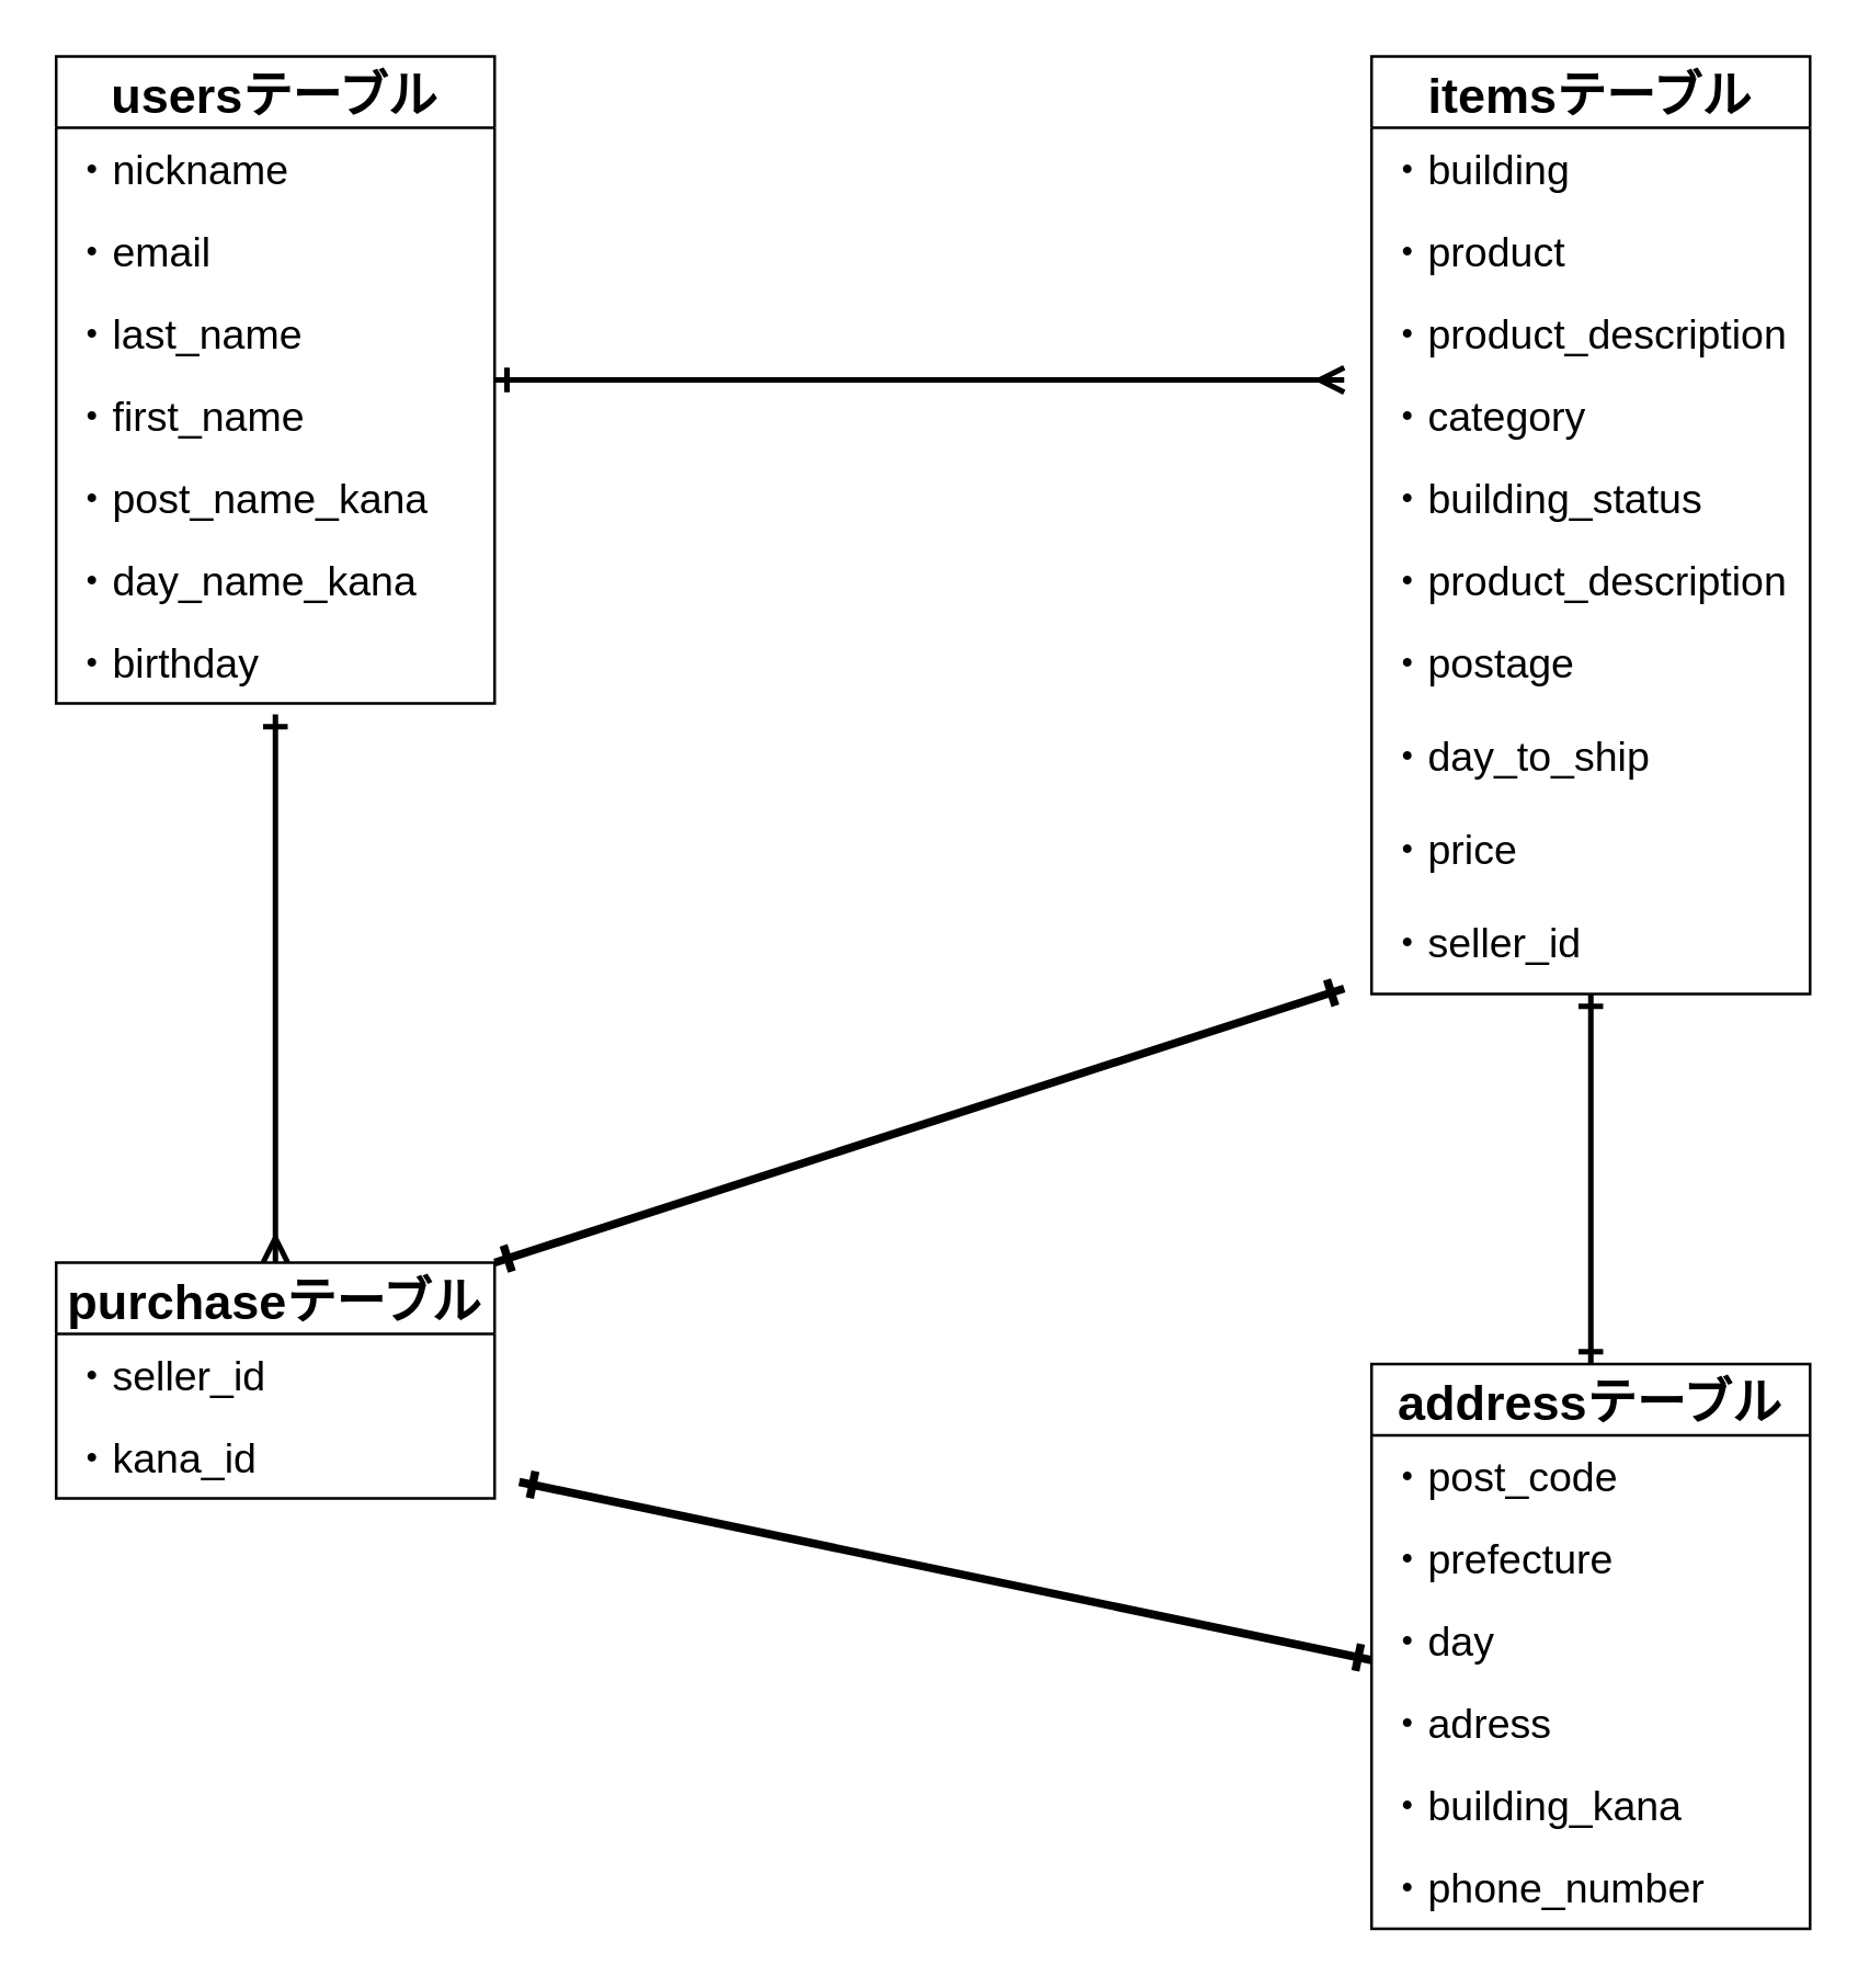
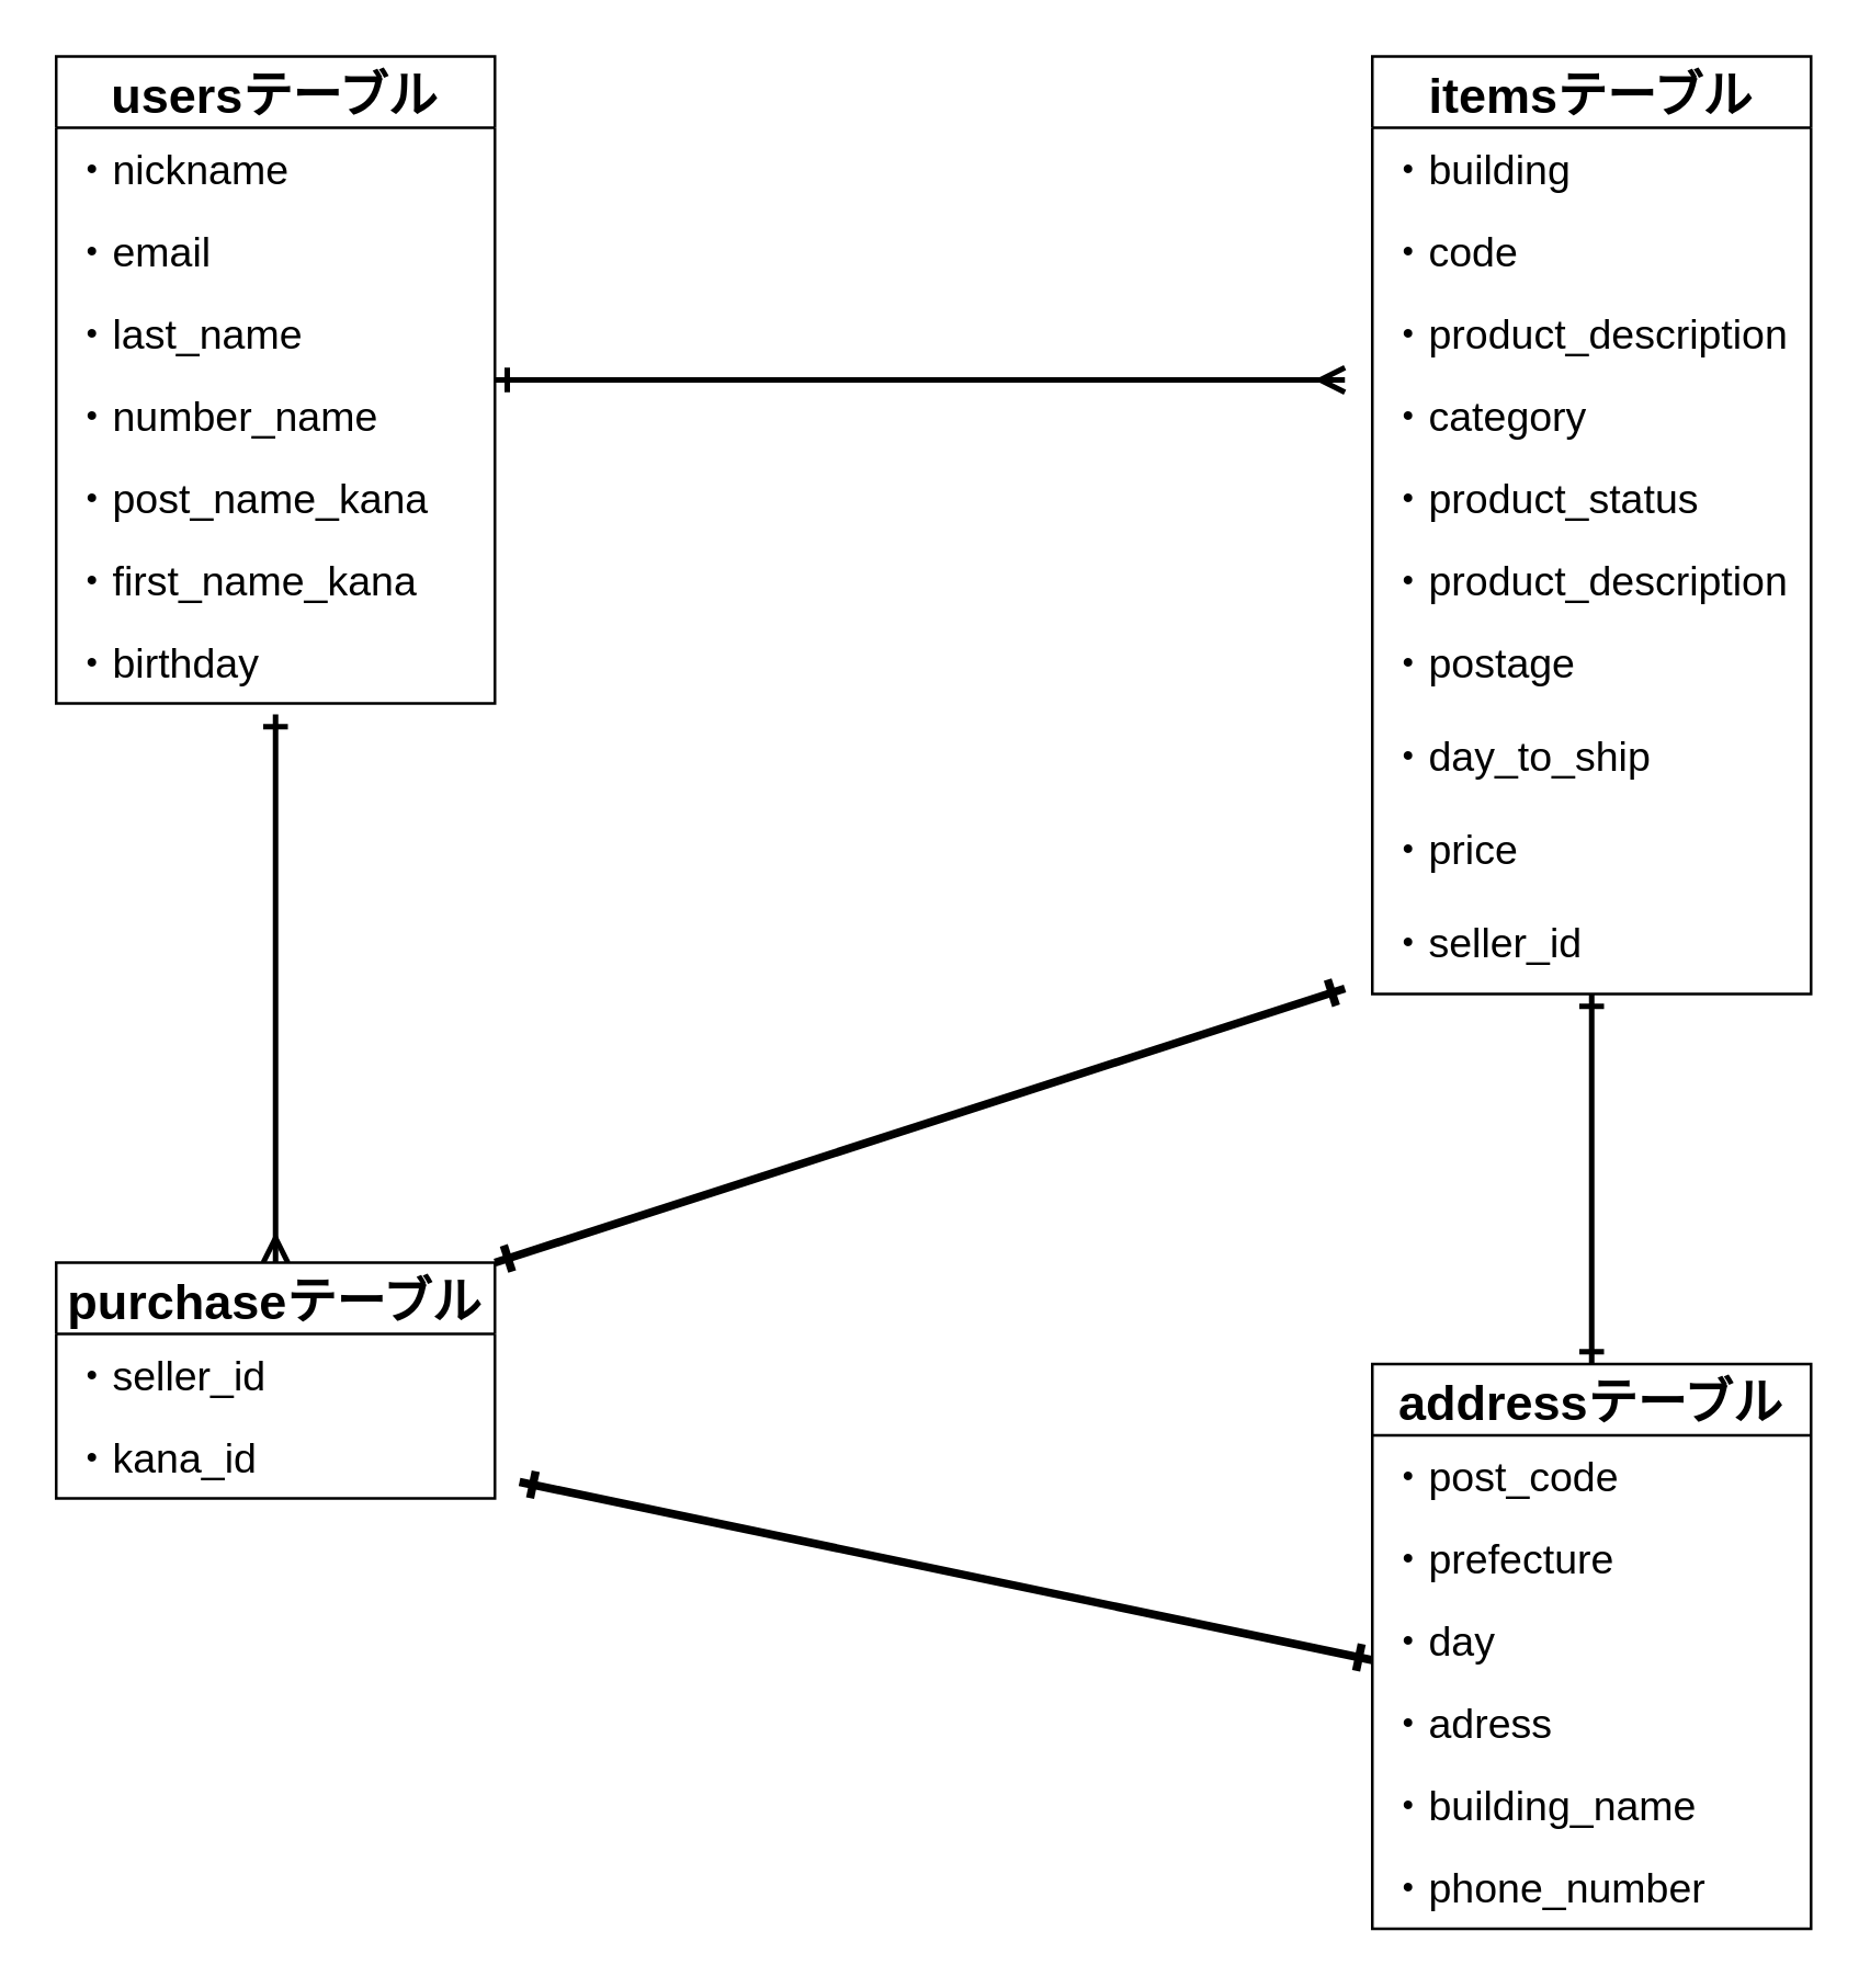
  <mxCell id="0" />
  <mxCell id="1" parent="0" />
  <mxCell id="2" value="" style="edgeStyle=orthogonalEdgeStyle;rounded=0;sketch=0;jumpStyle=none;jumpSize=6;orthogonalLoop=1;jettySize=auto;html=1;shadow=0;startArrow=ERone;startFill=0;endArrow=ERmany;endFill=0;targetPerimeterSpacing=0;strokeColor=#FFFFFF;strokeWidth=2;" parent="1" edge="1"><mxGeometry relative="1" as="geometry"><mxPoint x="600" y="40" as="sourcePoint" /><mxPoint x="600" y="40" as="targetPoint" /></mxGeometry></mxCell>
  <mxCell id="3" value="" style="edgeStyle=orthogonalEdgeStyle;rounded=0;sketch=0;jumpStyle=none;jumpSize=6;orthogonalLoop=1;jettySize=auto;html=1;shadow=0;startArrow=ERone;startFill=0;endArrow=ERmany;endFill=0;targetPerimeterSpacing=0;strokeColor=#FFFFFF;strokeWidth=2;" parent="1" edge="1"><mxGeometry relative="1" as="geometry"><mxPoint x="120" y="360" as="sourcePoint" /><mxPoint x="120" y="360" as="targetPoint" /></mxGeometry></mxCell>
  <mxCell id="4" value="" style="edgeStyle=orthogonalEdgeStyle;rounded=0;sketch=0;jumpStyle=none;jumpSize=6;orthogonalLoop=1;jettySize=auto;html=1;shadow=0;startArrow=ERone;startFill=0;endArrow=ERmany;endFill=0;targetPerimeterSpacing=0;strokeColor=#FFFFFF;strokeWidth=2;" parent="1" edge="1"><mxGeometry relative="1" as="geometry"><mxPoint x="600" y="360" as="sourcePoint" /><mxPoint x="600" y="360" as="targetPoint" /></mxGeometry></mxCell>
  <mxCell id="5" value="" style="edgeStyle=orthogonalEdgeStyle;rounded=0;sketch=0;jumpStyle=none;jumpSize=6;orthogonalLoop=1;jettySize=auto;html=1;shadow=0;startArrow=ERone;startFill=0;endArrow=ERmany;endFill=0;targetPerimeterSpacing=0;strokeWidth=2;fontSize=15;strokeColor=#000000;" parent="1" source="6" edge="1"><mxGeometry relative="1" as="geometry"><mxPoint x="490" y="138" as="targetPoint" /></mxGeometry></mxCell>
  <mxCell id="6" value="usersテーブル" style="swimlane;fontStyle=1;childLayout=stackLayout;horizontal=1;startSize=26;horizontalStack=0;resizeParent=1;resizeParentMax=0;resizeLast=0;collapsible=1;marginBottom=0;align=center;fontSize=18;rounded=0;" parent="1" vertex="1"><mxGeometry x="20" y="20" width="160" height="236" as="geometry"><mxRectangle x="80" y="80" width="120" height="26" as="alternateBounds" /></mxGeometry></mxCell>
  <mxCell id="7" value="・nickname&#10;" style="text;strokeColor=none;fillColor=none;spacingLeft=4;spacingRight=4;overflow=hidden;rotatable=0;points=[[0,0.5],[1,0.5]];portConstraint=eastwest;fontSize=15;" parent="6" vertex="1"><mxGeometry y="26" width="160" height="30" as="geometry" /></mxCell>
  <mxCell id="8" value="・email" style="text;strokeColor=none;fillColor=none;spacingLeft=4;spacingRight=4;overflow=hidden;rotatable=0;points=[[0,0.5],[1,0.5]];portConstraint=eastwest;fontSize=15;" parent="6" vertex="1"><mxGeometry y="56" width="160" height="30" as="geometry" /></mxCell>
  <mxCell id="9" value="・last_name&#10;" style="text;strokeColor=none;fillColor=none;spacingLeft=4;spacingRight=4;overflow=hidden;rotatable=0;points=[[0,0.5],[1,0.5]];portConstraint=eastwest;fontSize=15;" vertex="1" parent="6"><mxGeometry y="86" width="160" height="30" as="geometry" /></mxCell>
- <mxCell id="10" value="・first_name" style="text;strokeColor=none;fillColor=none;spacingLeft=4;spacingRight=4;overflow=hidden;rotatable=0;points=[[0,0.5],[1,0.5]];portConstraint=eastwest;fontSize=15;" vertex="1" parent="6"><mxGeometry y="116" width="160" height="30" as="geometry" /></mxCell>
+ <mxCell id="10" value="・number_name" style="text;strokeColor=none;fillColor=none;spacingLeft=4;spacingRight=4;overflow=hidden;rotatable=0;points=[[0,0.5],[1,0.5]];portConstraint=eastwest;fontSize=15;" vertex="1" parent="6"><mxGeometry y="116" width="160" height="30" as="geometry" /></mxCell>
  <mxCell id="11" value="・post_name_kana" style="text;strokeColor=none;fillColor=none;spacingLeft=4;spacingRight=4;overflow=hidden;rotatable=0;points=[[0,0.5],[1,0.5]];portConstraint=eastwest;fontSize=15;" vertex="1" parent="6"><mxGeometry y="146" width="160" height="30" as="geometry" /></mxCell>
- <mxCell id="12" value="・day_name_kana" style="text;strokeColor=none;fillColor=none;spacingLeft=4;spacingRight=4;overflow=hidden;rotatable=0;points=[[0,0.5],[1,0.5]];portConstraint=eastwest;fontSize=15;" vertex="1" parent="6"><mxGeometry y="176" width="160" height="30" as="geometry" /></mxCell>
+ <mxCell id="12" value="・first_name_kana" style="text;strokeColor=none;fillColor=none;spacingLeft=4;spacingRight=4;overflow=hidden;rotatable=0;points=[[0,0.5],[1,0.5]];portConstraint=eastwest;fontSize=15;" vertex="1" parent="6"><mxGeometry y="176" width="160" height="30" as="geometry" /></mxCell>
  <mxCell id="13" value="・birthday" style="text;strokeColor=none;fillColor=none;spacingLeft=4;spacingRight=4;overflow=hidden;rotatable=0;points=[[0,0.5],[1,0.5]];portConstraint=eastwest;fontSize=15;" vertex="1" parent="6"><mxGeometry y="206" width="160" height="30" as="geometry" /></mxCell>
  <mxCell id="14" value="itemsテーブル" style="swimlane;fontStyle=1;childLayout=stackLayout;horizontal=1;startSize=26;horizontalStack=0;resizeParent=1;resizeParentMax=0;resizeLast=0;collapsible=1;marginBottom=0;align=center;fontSize=18;rounded=0;" parent="1" vertex="1"><mxGeometry x="500" y="20" width="160" height="342" as="geometry"><mxRectangle x="80" y="80" width="120" height="26" as="alternateBounds" /></mxGeometry></mxCell>
  <mxCell id="15" value="・building&#10;&#10;" style="text;strokeColor=none;fillColor=none;spacingLeft=4;spacingRight=4;overflow=hidden;rotatable=0;points=[[0,0.5],[1,0.5]];portConstraint=eastwest;fontSize=15;" parent="14" vertex="1"><mxGeometry y="26" width="160" height="30" as="geometry" /></mxCell>
- <mxCell id="16" value="・product&#10;" style="text;strokeColor=none;fillColor=none;spacingLeft=4;spacingRight=4;overflow=hidden;rotatable=0;points=[[0,0.5],[1,0.5]];portConstraint=eastwest;fontSize=15;" parent="14" vertex="1"><mxGeometry y="56" width="160" height="30" as="geometry" /></mxCell>
+ <mxCell id="16" value="・code&#10;" style="text;strokeColor=none;fillColor=none;spacingLeft=4;spacingRight=4;overflow=hidden;rotatable=0;points=[[0,0.5],[1,0.5]];portConstraint=eastwest;fontSize=15;" parent="14" vertex="1"><mxGeometry y="56" width="160" height="30" as="geometry" /></mxCell>
  <mxCell id="17" value="・product_description&#10;&#10;" style="text;strokeColor=none;fillColor=none;spacingLeft=4;spacingRight=4;overflow=hidden;rotatable=0;points=[[0,0.5],[1,0.5]];portConstraint=eastwest;fontSize=15;" parent="14" vertex="1"><mxGeometry y="86" width="160" height="30" as="geometry" /></mxCell>
  <mxCell id="18" value="・category&#10;&#10;" style="text;strokeColor=none;fillColor=none;spacingLeft=4;spacingRight=4;overflow=hidden;rotatable=0;points=[[0,0.5],[1,0.5]];portConstraint=eastwest;fontSize=15;" parent="14" vertex="1"><mxGeometry y="116" width="160" height="30" as="geometry" /></mxCell>
- <mxCell id="19" value="・building_status&#10;" style="text;strokeColor=none;fillColor=none;spacingLeft=4;spacingRight=4;overflow=hidden;rotatable=0;points=[[0,0.5],[1,0.5]];portConstraint=eastwest;fontSize=15;" parent="14" vertex="1"><mxGeometry y="146" width="160" height="30" as="geometry" /></mxCell>
+ <mxCell id="19" value="・product_status&#10;" style="text;strokeColor=none;fillColor=none;spacingLeft=4;spacingRight=4;overflow=hidden;rotatable=0;points=[[0,0.5],[1,0.5]];portConstraint=eastwest;fontSize=15;" parent="14" vertex="1"><mxGeometry y="146" width="160" height="30" as="geometry" /></mxCell>
  <mxCell id="20" value="・product_description&#10;&#10;" style="text;strokeColor=none;fillColor=none;spacingLeft=4;spacingRight=4;overflow=hidden;rotatable=0;points=[[0,0.5],[1,0.5]];portConstraint=eastwest;fontSize=15;" parent="14" vertex="1"><mxGeometry y="176" width="160" height="30" as="geometry" /></mxCell>
  <mxCell id="21" value="・postage&#10;" style="text;strokeColor=none;fillColor=none;spacingLeft=4;spacingRight=4;overflow=hidden;rotatable=0;points=[[0,0.5],[1,0.5]];portConstraint=eastwest;fontSize=15;" vertex="1" parent="14"><mxGeometry y="206" width="160" height="34" as="geometry" /></mxCell>
  <mxCell id="22" value="・day_to_ship&#10;" style="text;strokeColor=none;fillColor=none;spacingLeft=4;spacingRight=4;overflow=hidden;rotatable=0;points=[[0,0.5],[1,0.5]];portConstraint=eastwest;fontSize=15;" vertex="1" parent="14"><mxGeometry y="240" width="160" height="34" as="geometry" /></mxCell>
  <mxCell id="23" value="・price&#10;" style="text;strokeColor=none;fillColor=none;spacingLeft=4;spacingRight=4;overflow=hidden;rotatable=0;points=[[0,0.5],[1,0.5]];portConstraint=eastwest;fontSize=15;" vertex="1" parent="14"><mxGeometry y="274" width="160" height="34" as="geometry" /></mxCell>
  <mxCell id="24" value="・seller_id&#10;&#10;" style="text;strokeColor=none;fillColor=none;spacingLeft=4;spacingRight=4;overflow=hidden;rotatable=0;points=[[0,0.5],[1,0.5]];portConstraint=eastwest;fontSize=15;" parent="14" vertex="1"><mxGeometry y="308" width="160" height="34" as="geometry" /></mxCell>
  <mxCell id="25" value="addressテーブル" style="swimlane;fontStyle=1;childLayout=stackLayout;horizontal=1;startSize=26;horizontalStack=0;resizeParent=1;resizeParentMax=0;resizeLast=0;collapsible=1;marginBottom=0;align=center;fontSize=18;rounded=0;" parent="1" vertex="1"><mxGeometry x="500" y="497" width="160" height="206" as="geometry" /></mxCell>
  <mxCell id="26" value="・post_code&#10;" style="text;strokeColor=none;fillColor=none;spacingLeft=4;spacingRight=4;overflow=hidden;rotatable=0;points=[[0,0.5],[1,0.5]];portConstraint=eastwest;fontSize=15;" vertex="1" parent="25"><mxGeometry y="26" width="160" height="30" as="geometry" /></mxCell>
  <mxCell id="27" value="・prefecture&#10;" style="text;strokeColor=none;fillColor=none;spacingLeft=4;spacingRight=4;overflow=hidden;rotatable=0;points=[[0,0.5],[1,0.5]];portConstraint=eastwest;fontSize=15;" vertex="1" parent="25"><mxGeometry y="56" width="160" height="30" as="geometry" /></mxCell>
  <mxCell id="28" value="・day&#10;" style="text;strokeColor=none;fillColor=none;spacingLeft=4;spacingRight=4;overflow=hidden;rotatable=0;points=[[0,0.5],[1,0.5]];portConstraint=eastwest;fontSize=15;" vertex="1" parent="25"><mxGeometry y="86" width="160" height="30" as="geometry" /></mxCell>
  <mxCell id="29" value="・adress&#10;" style="text;strokeColor=none;fillColor=none;spacingLeft=4;spacingRight=4;overflow=hidden;rotatable=0;points=[[0,0.5],[1,0.5]];portConstraint=eastwest;fontSize=15;" vertex="1" parent="25"><mxGeometry y="116" width="160" height="30" as="geometry" /></mxCell>
- <mxCell id="30" value="・building_kana" style="text;strokeColor=none;fillColor=none;spacingLeft=4;spacingRight=4;overflow=hidden;rotatable=0;points=[[0,0.5],[1,0.5]];portConstraint=eastwest;fontSize=15;" vertex="1" parent="25"><mxGeometry y="146" width="160" height="30" as="geometry" /></mxCell>
+ <mxCell id="30" value="・building_name" style="text;strokeColor=none;fillColor=none;spacingLeft=4;spacingRight=4;overflow=hidden;rotatable=0;points=[[0,0.5],[1,0.5]];portConstraint=eastwest;fontSize=15;" vertex="1" parent="25"><mxGeometry y="146" width="160" height="30" as="geometry" /></mxCell>
  <mxCell id="31" value="・phone_number" style="text;strokeColor=none;fillColor=none;spacingLeft=4;spacingRight=4;overflow=hidden;rotatable=0;points=[[0,0.5],[1,0.5]];portConstraint=eastwest;fontSize=15;" parent="25" vertex="1"><mxGeometry y="176" width="160" height="30" as="geometry" /></mxCell>
  <mxCell id="32" value="" style="endArrow=ERone;html=1;rounded=0;shadow=0;strokeWidth=2;fontSize=15;exitX=0.5;exitY=0;exitDx=0;exitDy=0;startArrow=ERone;startFill=0;endFill=0;strokeColor=#000000;" parent="1" source="25" target="24" edge="1"><mxGeometry relative="1" as="geometry"><mxPoint x="270" y="330" as="sourcePoint" /><mxPoint x="430" y="330" as="targetPoint" /><Array as="points" /></mxGeometry></mxCell>
  <mxCell id="33" value="" style="endArrow=ERmany;html=1;rounded=0;shadow=0;strokeWidth=2;fontSize=15;entryX=0.5;entryY=0;entryDx=0;entryDy=0;startArrow=ERone;startFill=0;endFill=0;strokeColor=#000000;" parent="1" edge="1"><mxGeometry relative="1" as="geometry"><mxPoint x="100" y="260" as="sourcePoint" /><mxPoint x="100" y="460" as="targetPoint" /><Array as="points" /></mxGeometry></mxCell>
  <mxCell id="34" value="" style="endArrow=ERone;html=1;rounded=0;shadow=0;strokeWidth=3;fontSize=15;exitX=1.056;exitY=0.8;exitDx=0;exitDy=0;exitPerimeter=0;entryX=-0.025;entryY=0.1;entryDx=0;entryDy=0;entryPerimeter=0;startArrow=ERone;startFill=0;endFill=0;strokeColor=#000000;" parent="1" source="38" edge="1"><mxGeometry relative="1" as="geometry"><mxPoint x="188.96" y="580" as="sourcePoint" /><mxPoint x="500" y="604.99" as="targetPoint" /></mxGeometry></mxCell>
  <mxCell id="35" value="" style="endArrow=ERone;html=1;rounded=0;exitX=1;exitY=0;exitDx=0;exitDy=0;endFill=0;startArrow=ERone;startFill=0;strokeWidth=3;strokeColor=#000000;" edge="1" parent="1"><mxGeometry relative="1" as="geometry"><mxPoint x="180" y="460" as="sourcePoint" /><mxPoint x="490" y="360" as="targetPoint" /><Array as="points" /></mxGeometry></mxCell>
  <mxCell id="36" value="purchaseテーブル" style="swimlane;fontStyle=1;childLayout=stackLayout;horizontal=1;startSize=26;horizontalStack=0;resizeParent=1;resizeParentMax=0;resizeLast=0;collapsible=1;marginBottom=0;align=center;fontSize=18;" vertex="1" parent="1"><mxGeometry x="20" y="460" width="160" height="86" as="geometry" /></mxCell>
  <mxCell id="37" value="・seller_id" style="text;strokeColor=none;fillColor=none;spacingLeft=4;spacingRight=4;overflow=hidden;rotatable=0;points=[[0,0.5],[1,0.5]];portConstraint=eastwest;fontSize=15;" vertex="1" parent="36"><mxGeometry y="26" width="160" height="30" as="geometry" /></mxCell>
  <mxCell id="38" value="・kana_id" style="text;strokeColor=none;fillColor=none;spacingLeft=4;spacingRight=4;overflow=hidden;rotatable=0;points=[[0,0.5],[1,0.5]];portConstraint=eastwest;fontSize=15;" vertex="1" parent="36"><mxGeometry y="56" width="160" height="30" as="geometry" /></mxCell>
